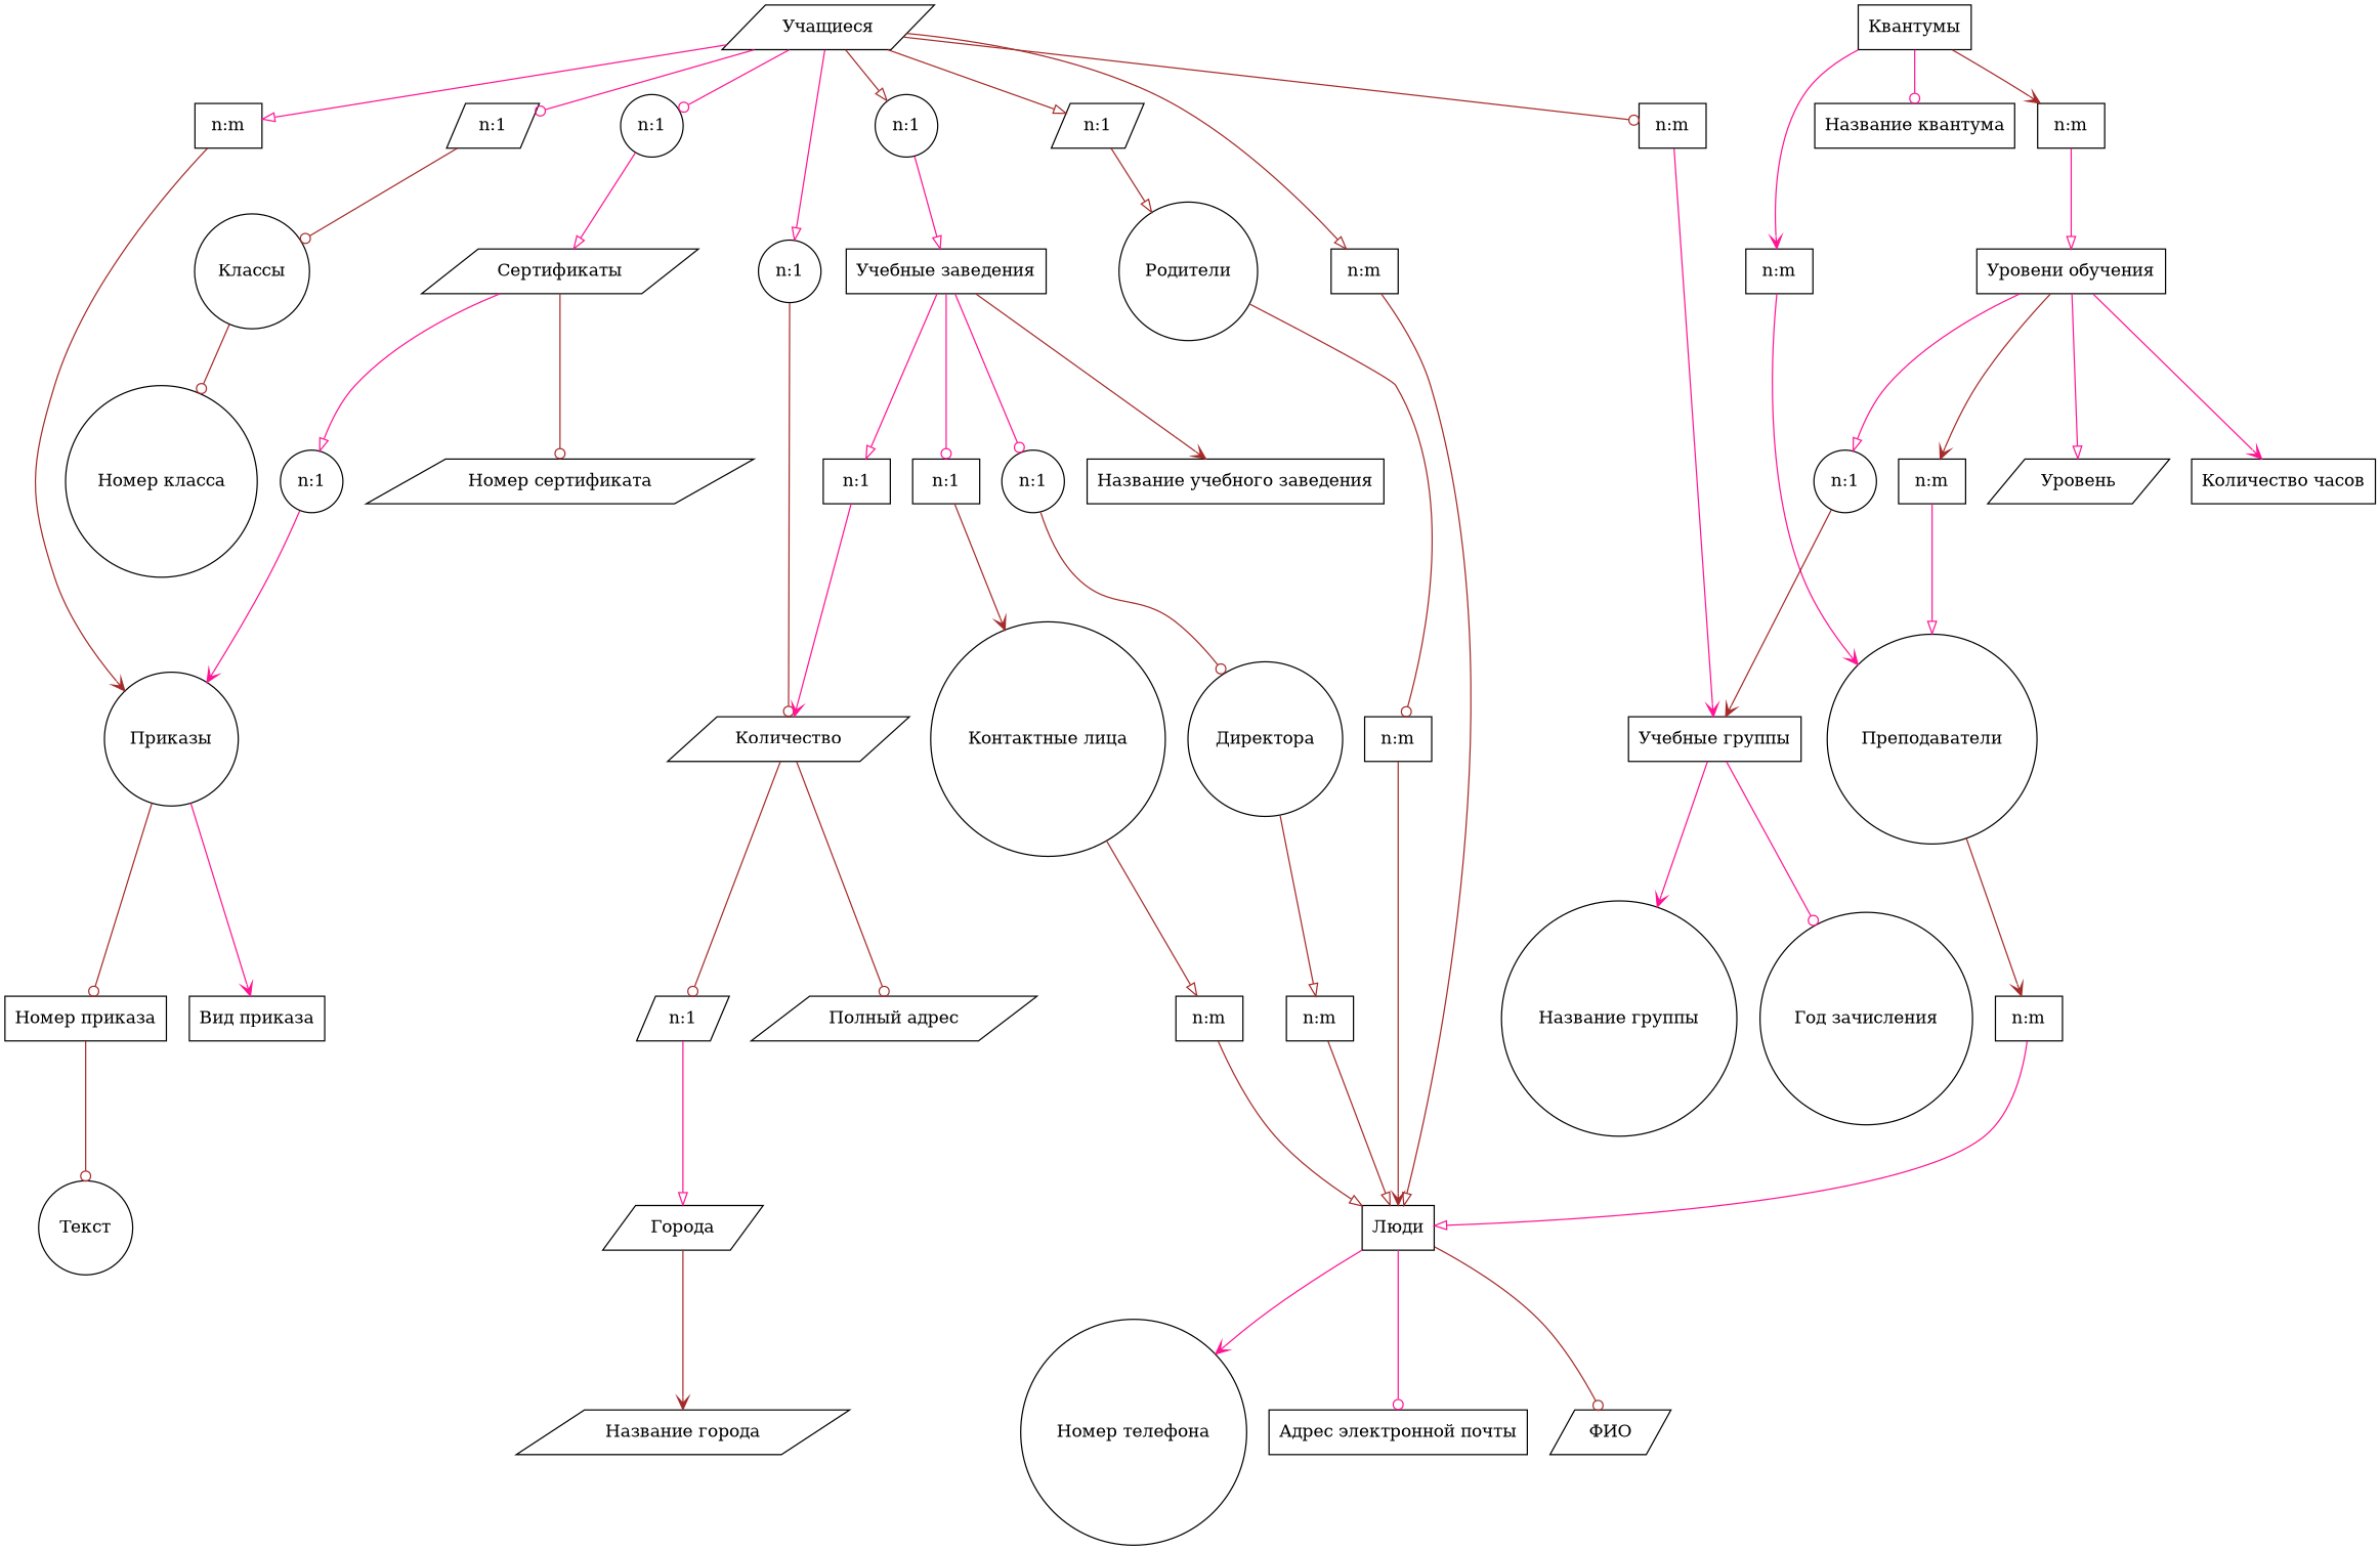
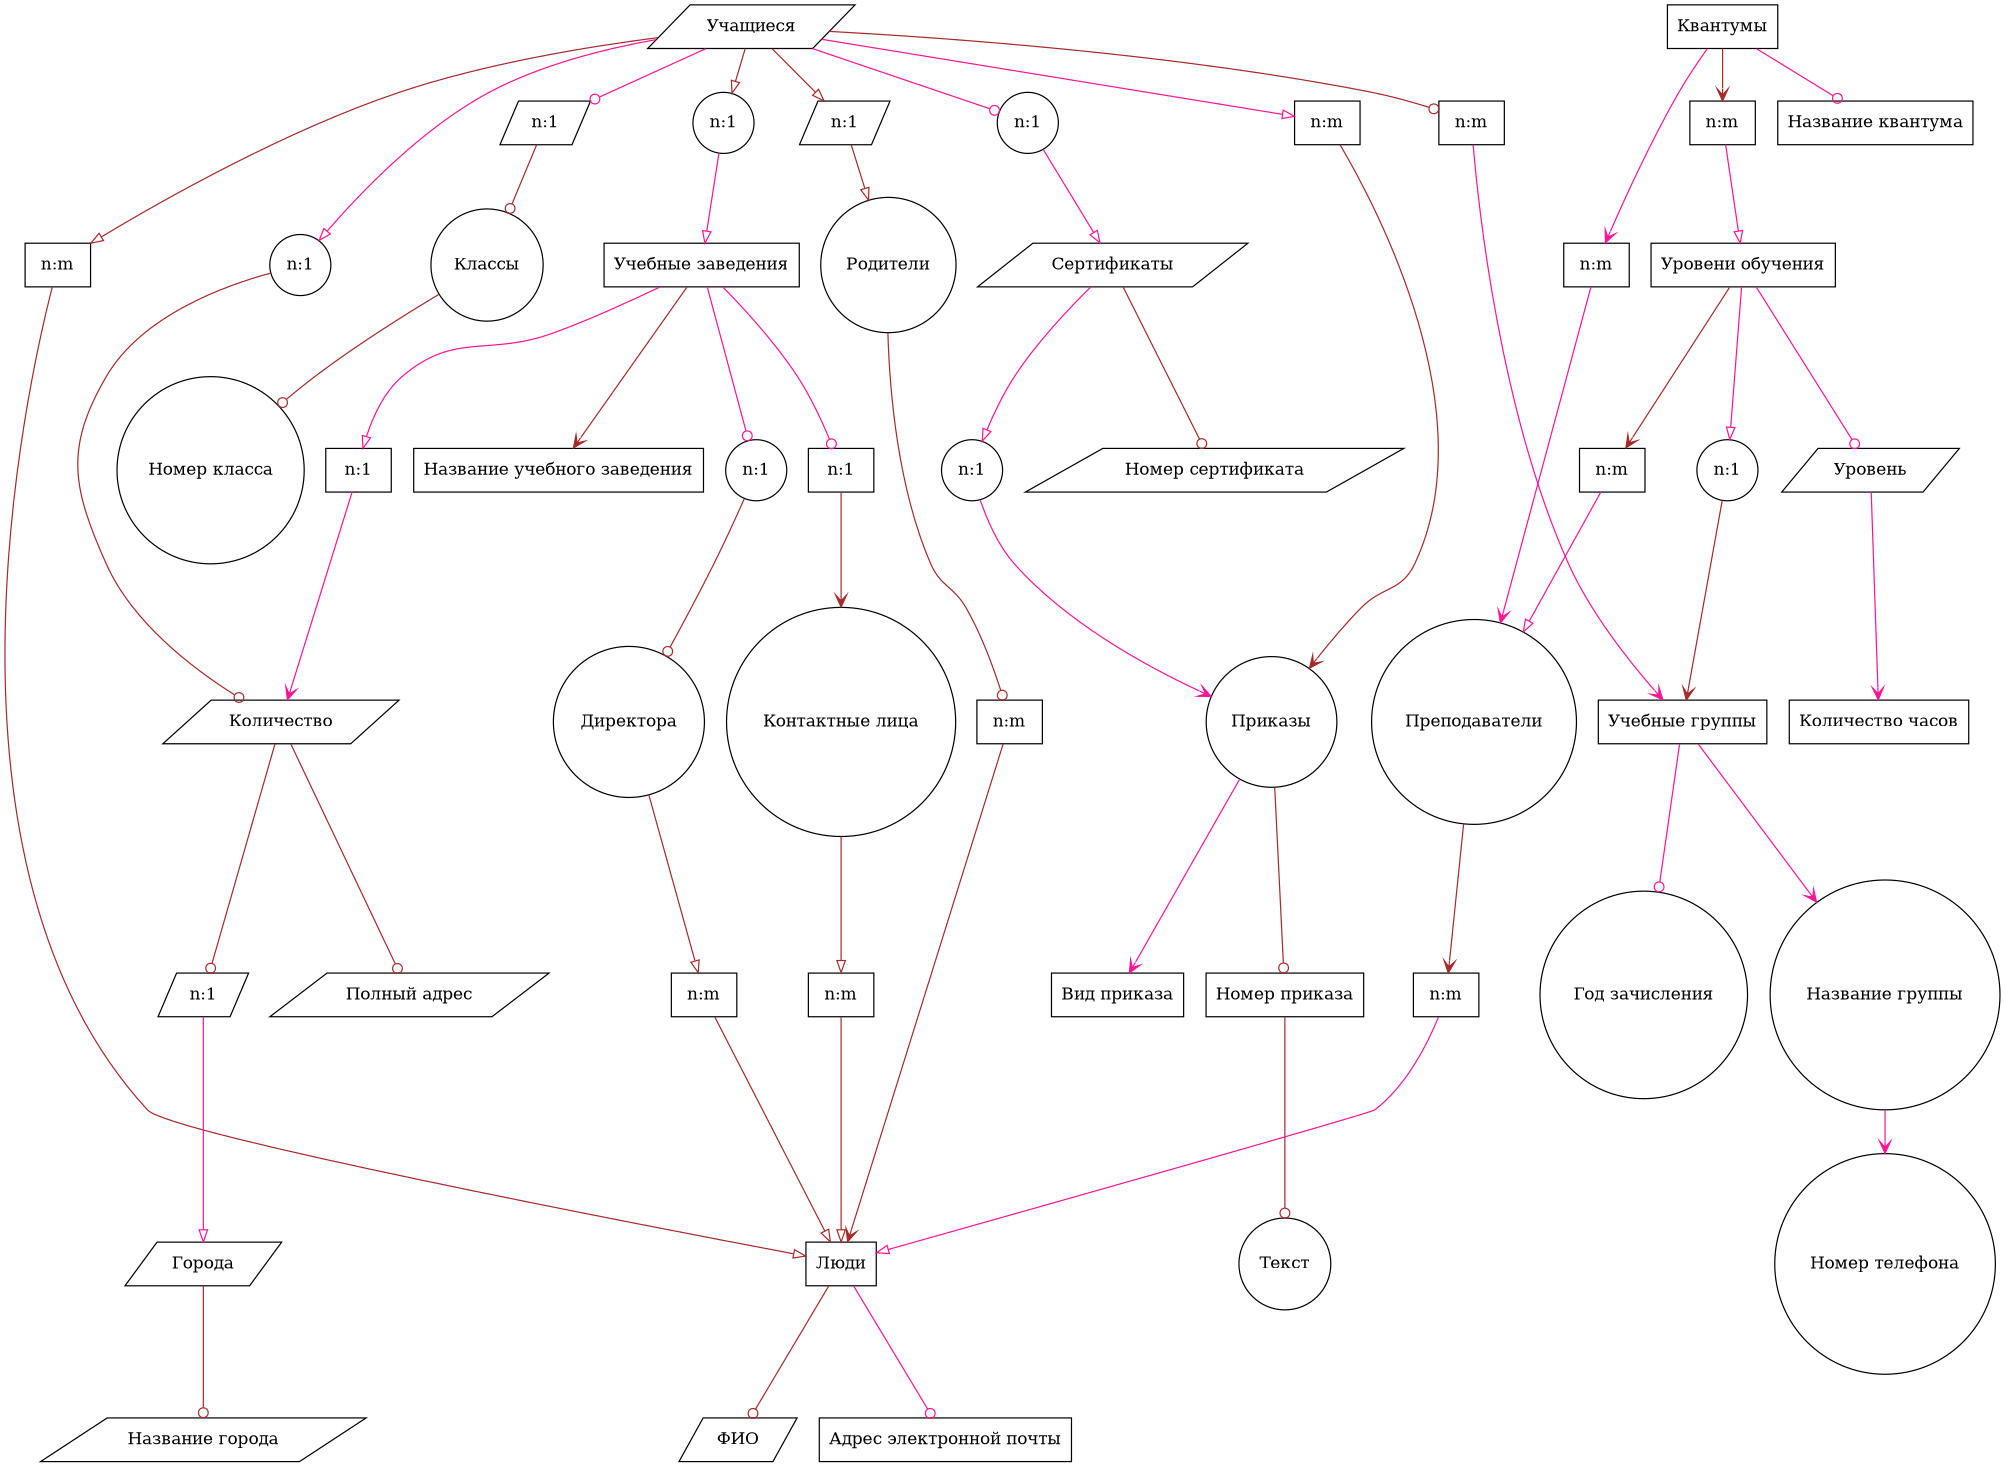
  digraph {
    rankdir=TB
    node [shape=box]
    edge [arrowhead=onormal color=brown]
    n1 [label="n:m"]
    "Квантумы"
    n3 [label="n:m"]
    "Название квантума"
    "Преподаватели" [shape=circle]
    "Уровени обучения"
    n7 [label="n:m"]
    n8 [label="n:1" shape=circle]
    "Уровень" [shape=parallelogram]
    "Количество часов"
    "Учебные группы"
    "Учащиеся" [shape=parallelogram]
    n13 [label="n:1" shape=circle]
    n14 [label="n:1" shape=circle]
    n15 [label="n:1" shape=parallelogram]
    n16 [label="n:m"]
    n17 [label="n:1" shape=parallelogram]
    n18 [label="n:m"]
    n19 [label="n:1" shape=circle]
    n20 [label="n:m"]
    n21 [label="Количество" shape=parallelogram]
    "Учебные заведения"
    "Классы" [shape=circle]
    "Люди"
    "Родители" [shape=circle]
    "Сертификаты" [shape=parallelogram]
    "Приказы" [shape=circle]
    n28 [label="n:1" shape=circle]
    "Номер сертификата" [shape=parallelogram]
    "Название группы" [shape=circle]
    "Год зачисления" [shape=circle]
    n32 [label="n:1" shape=parallelogram]
    "Полный адрес" [shape=parallelogram]
    "Города" [shape=parallelogram]
    "Номер класса" [shape=circle]
    n36 [label="n:1"]
    n37 [label="n:1" shape=circle]
    n38 [label="n:1"]
    "Название учебного заведения"
    "Директора" [shape=circle]
    "Контактные лица" [shape=circle]
    "Название города" [shape=parallelogram]
    "Вид приказа"
    "Номер приказа"
    "Текст" [shape=circle]
    "ФИО" [shape=parallelogram]
    "Номер телефона" [shape=circle]
    "Адрес электронной почты"
    n49 [label="n:m"]
    n50 [label="n:m"]
    n51 [label="n:m"]
    n52 [label="n:m"]
    n1 -> "Преподаватели" [arrowhead=vee color=deeppink]
    "Квантумы" -> n1 [arrowhead=vee color=deeppink]
    "Квантумы" -> n3 [arrowhead=vee]
    "Квантумы" -> "Название квантума" [arrowhead=odot color=deeppink]
    n3 -> "Уровени обучения" [color=deeppink]
    "Преподаватели" -> n49 [arrowhead=vee]
    "Уровени обучения" -> n7 [arrowhead=vee]
    "Уровени обучения" -> n8 [color=deeppink]
-   "Уровени обучения" -> "Уровень" [color=deeppink]
-   "Уровени обучения" -> "Количество часов" [arrowhead=vee color=deeppink]
+   "Уровени обучения" -> "Уровень" [arrowhead=odot color=deeppink]
+   "Уровень" -> "Количество часов" [arrowhead=vee color=deeppink]
    n7 -> "Преподаватели" [color=deeppink]
    n8 -> "Учебные группы" [arrowhead=vee]
    "Учебные группы" -> "Название группы" [arrowhead=vee color=deeppink]
    "Учебные группы" -> "Год зачисления" [arrowhead=odot color=deeppink]
    "Учащиеся" -> n13 [color=deeppink]
    "Учащиеся" -> n14
    "Учащиеся" -> n15 [arrowhead=odot color=deeppink]
    "Учащиеся" -> n16
    "Учащиеся" -> n17
    "Учащиеся" -> n18 [arrowhead=odot]
    "Учащиеся" -> n19 [arrowhead=odot color=deeppink]
    "Учащиеся" -> n20 [color=deeppink]
    n13 -> n21 [arrowhead=odot]
    n14 -> "Учебные заведения" [color=deeppink]
    n15 -> "Классы" [arrowhead=odot]
    n16 -> "Люди"
    n17 -> "Родители"
    n18 -> "Учебные группы" [arrowhead=vee color=deeppink]
    n19 -> "Сертификаты" [color=deeppink]
    n20 -> "Приказы" [arrowhead=vee]
    n21 -> n32 [arrowhead=odot]
    n21 -> "Полный адрес" [arrowhead=odot]
    "Учебные заведения" -> n36 [color=deeppink]
    "Учебные заведения" -> n37 [arrowhead=odot color=deeppink]
    "Учебные заведения" -> n38 [arrowhead=odot color=deeppink]
    "Учебные заведения" -> "Название учебного заведения" [arrowhead=vee]
    "Классы" -> "Номер класса" [arrowhead=odot]
    "Люди" -> "ФИО" [arrowhead=odot]
-   "Люди" -> "Номер телефона" [arrowhead=vee color=deeppink]
+   "Название группы" -> "Номер телефона" [arrowhead=vee color=deeppink]
    "Люди" -> "Адрес электронной почты" [arrowhead=odot color=deeppink]
    "Родители" -> n50 [arrowhead=odot]
    "Сертификаты" -> n28 [color=deeppink]
    "Сертификаты" -> "Номер сертификата" [arrowhead=odot]
    "Приказы" -> "Вид приказа" [arrowhead=vee color=deeppink]
    "Приказы" -> "Номер приказа" [arrowhead=odot]
    n28 -> "Приказы" [arrowhead=vee color=deeppink]
    n32 -> "Города" [color=deeppink]
-   "Города" -> "Название города" [arrowhead=vee]
+   "Города" -> "Название города" [arrowhead=odot]
    n36 -> n21 [arrowhead=vee color=deeppink]
    n37 -> "Директора" [arrowhead=odot]
    n38 -> "Контактные лица" [arrowhead=vee]
    "Директора" -> n51
    "Контактные лица" -> n52
    "Номер приказа" -> "Текст" [arrowhead=odot]
    n49 -> "Люди" [color=deeppink]
    n50 -> "Люди" [arrowhead=vee]
    n51 -> "Люди"
    n52 -> "Люди"
  }
